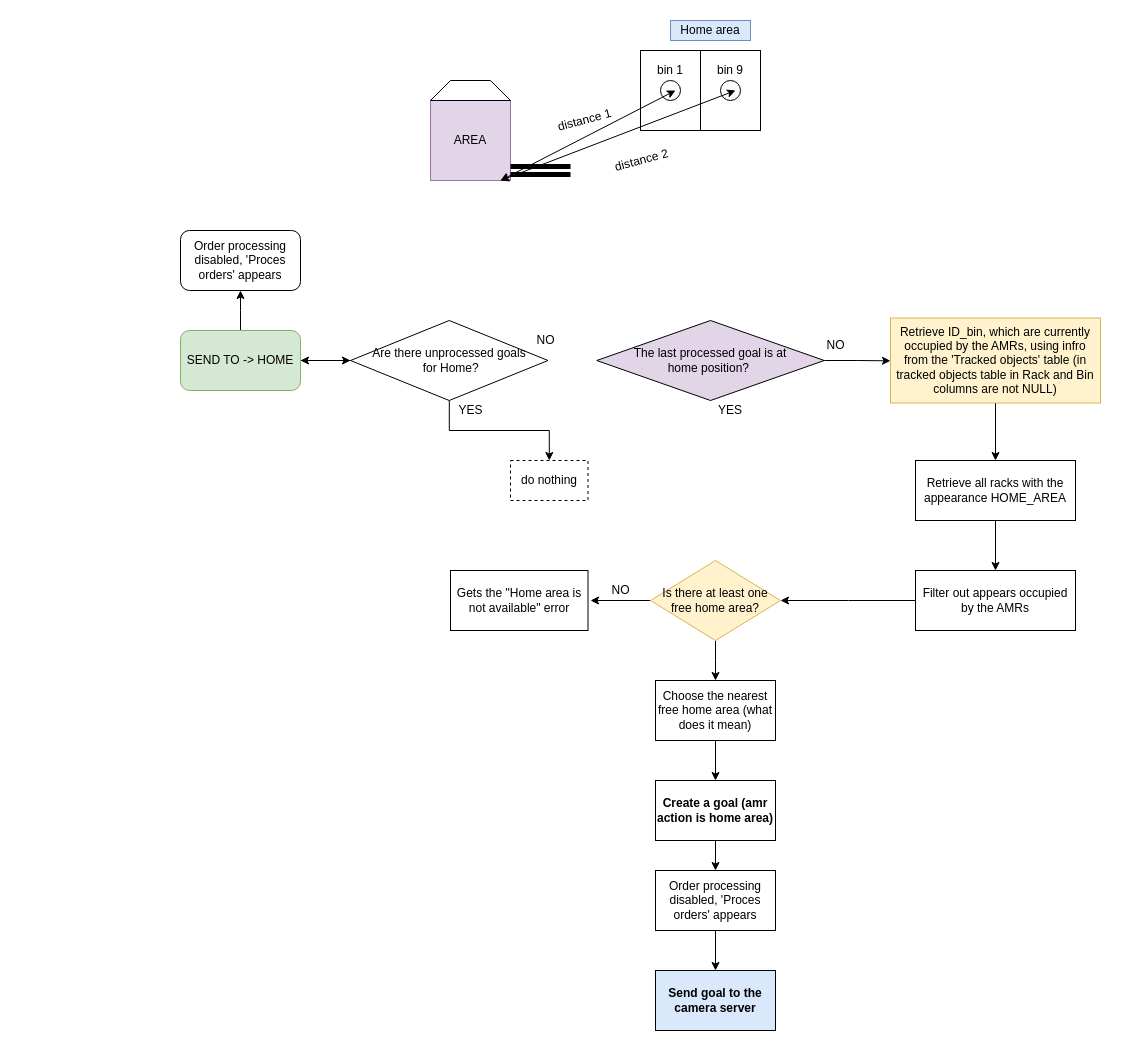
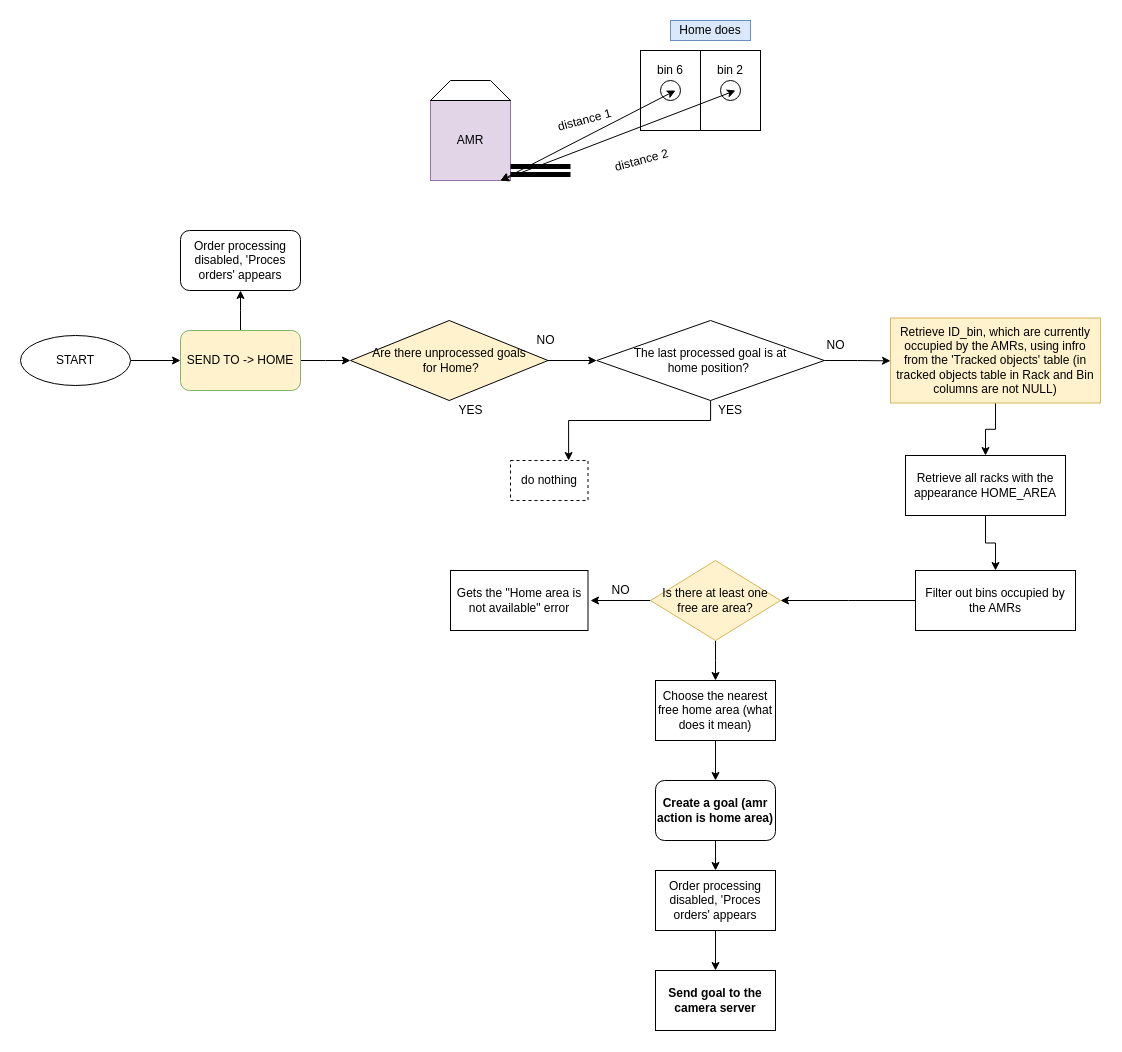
  <mxCell id="0" />
  <mxCell id="1" parent="0" />
  <mxCell id="2" style="edgeStyle=orthogonalEdgeStyle;rounded=0;orthogonalLoop=1;jettySize=auto;html=1;strokeWidth=1;" parent="1" source="4" edge="1"><mxGeometry relative="1" as="geometry"><mxPoint x="350" y="360" as="targetPoint" /></mxGeometry></mxCell>
  <mxCell id="3" style="edgeStyle=orthogonalEdgeStyle;rounded=0;orthogonalLoop=1;jettySize=auto;html=1;strokeWidth=1;" parent="1" source="4" edge="1"><mxGeometry relative="1" as="geometry"><mxPoint x="240" y="290" as="targetPoint" /></mxGeometry></mxCell>
- <mxCell id="4" value="SEND TO -&amp;gt; HOME" style="rounded=1;whiteSpace=wrap;html=1;fillColor=#d5e8d4;strokeColor=#82b366;" parent="1" vertex="1"><mxGeometry x="180" y="330" width="120" height="60" as="geometry" /></mxCell>
+ <mxCell id="4" value="SEND TO -&amp;gt; HOME" style="rounded=1;whiteSpace=wrap;html=1;fillColor=#fff2cc;strokeColor=#82b366;" parent="1" vertex="1"><mxGeometry x="180" y="330" width="120" height="60" as="geometry" /></mxCell>
  <mxCell id="5" value="" style="rounded=0;whiteSpace=wrap;html=1;" parent="1" vertex="1"><mxGeometry x="640" y="50" width="120" height="80" as="geometry" /></mxCell>
  <mxCell id="6" value="" style="endArrow=none;html=1;exitX=0.5;exitY=1;exitDx=0;exitDy=0;" parent="1" source="5" edge="1"><mxGeometry width="50" height="50" relative="1" as="geometry"><mxPoint x="650" y="100" as="sourcePoint" /><mxPoint x="700" y="50" as="targetPoint" /></mxGeometry></mxCell>
- <mxCell id="7" value="bin 1" style="text;html=1;strokeColor=none;fillColor=none;align=center;verticalAlign=middle;whiteSpace=wrap;rounded=0;" parent="1" vertex="1"><mxGeometry x="650" y="60" width="40" height="20" as="geometry" /></mxCell>
- <mxCell id="8" value="bin 9" style="text;html=1;strokeColor=none;fillColor=none;align=center;verticalAlign=middle;whiteSpace=wrap;rounded=0;" parent="1" vertex="1"><mxGeometry x="710" y="60" width="40" height="20" as="geometry" /></mxCell>
- <mxCell id="9" value="Home area" style="text;html=1;strokeColor=#6c8ebf;fillColor=#dae8fc;align=center;verticalAlign=middle;whiteSpace=wrap;rounded=0;" parent="1" vertex="1"><mxGeometry x="670" y="20" width="80" height="20" as="geometry" /></mxCell>
- <mxCell id="10" value="AREA" style="whiteSpace=wrap;html=1;aspect=fixed;fillColor=#e1d5e7;strokeColor=#9673a6;" parent="1" vertex="1"><mxGeometry x="430" y="100" width="80" height="80" as="geometry" /></mxCell>
+ <mxCell id="7" value="bin 6" style="text;html=1;strokeColor=none;fillColor=none;align=center;verticalAlign=middle;whiteSpace=wrap;rounded=0;" parent="1" vertex="1"><mxGeometry x="650" y="60" width="40" height="20" as="geometry" /></mxCell>
+ <mxCell id="8" value="bin 2" style="text;html=1;strokeColor=none;fillColor=none;align=center;verticalAlign=middle;whiteSpace=wrap;rounded=0;" parent="1" vertex="1"><mxGeometry x="710" y="60" width="40" height="20" as="geometry" /></mxCell>
+ <mxCell id="9" value="Home does" style="text;html=1;strokeColor=#6c8ebf;fillColor=#dae8fc;align=center;verticalAlign=middle;whiteSpace=wrap;rounded=0;" parent="1" vertex="1"><mxGeometry x="670" y="20" width="80" height="20" as="geometry" /></mxCell>
+ <mxCell id="10" value="AMR" style="whiteSpace=wrap;html=1;aspect=fixed;fillColor=#e1d5e7;strokeColor=#9673a6;" parent="1" vertex="1"><mxGeometry x="430" y="100" width="80" height="80" as="geometry" /></mxCell>
  <mxCell id="11" value="" style="shape=trapezoid;perimeter=trapezoidPerimeter;whiteSpace=wrap;html=1;fixedSize=1;" parent="1" vertex="1"><mxGeometry x="430" y="80" width="80" height="20" as="geometry" /></mxCell>
  <mxCell id="12" value="" style="shape=link;html=1;strokeWidth=5;" parent="1" edge="1"><mxGeometry width="100" relative="1" as="geometry"><mxPoint x="510" y="170" as="sourcePoint" /><mxPoint x="570" y="170" as="targetPoint" /></mxGeometry></mxCell>
+ <mxCell id="13" style="edgeStyle=orthogonalEdgeStyle;rounded=0;orthogonalLoop=1;jettySize=auto;html=1;strokeWidth=1;" parent="1" source="14" target="4" edge="1"><mxGeometry relative="1" as="geometry" /></mxCell>
+ <mxCell id="14" value="START" style="ellipse;whiteSpace=wrap;html=1;" parent="1" vertex="1"><mxGeometry x="20" y="335" width="110" height="50" as="geometry" /></mxCell>
  <mxCell id="15" value="Order processing disabled, 'Proces orders' appears" style="rounded=1;whiteSpace=wrap;html=1;" parent="1" vertex="1"><mxGeometry x="180" y="230" width="120" height="60" as="geometry" /></mxCell>
- <mxCell id="16" value="" style="edgeStyle=orthogonalEdgeStyle;rounded=0;orthogonalLoop=1;jettySize=auto;html=1;strokeWidth=1;" parent="1" source="18" target="19" edge="1"><mxGeometry relative="1" as="geometry" /></mxCell>
- <mxCell id="17" style="edgeStyle=orthogonalEdgeStyle;rounded=0;orthogonalLoop=1;jettySize=auto;html=1;strokeWidth=1;" parent="1" source="18" target="4" edge="1"><mxGeometry relative="1" as="geometry" /></mxCell>
- <mxCell id="18" value="Are there unprocessed goals&lt;br&gt;&amp;nbsp;for Home?" style="rhombus;whiteSpace=wrap;html=1;rounded=0;" parent="1" vertex="1"><mxGeometry x="350" y="320" width="197.5" height="80" as="geometry" /></mxCell>
+ <mxCell id="17" style="edgeStyle=orthogonalEdgeStyle;rounded=0;orthogonalLoop=1;jettySize=auto;html=1;strokeWidth=1;" parent="1" source="18" target="24" edge="1"><mxGeometry relative="1" as="geometry" /></mxCell>
+ <mxCell id="18" value="Are there unprocessed goals&lt;br&gt;&amp;nbsp;for Home?" style="rhombus;whiteSpace=wrap;html=1;rounded=0;fillColor=#fff2cc;" parent="1" vertex="1"><mxGeometry x="350" y="320" width="197.5" height="80" as="geometry" /></mxCell>
  <mxCell id="19" value="do nothing" style="whiteSpace=wrap;html=1;rounded=0;dashed=1;" parent="1" vertex="1"><mxGeometry x="510" y="460" width="77.5" height="40" as="geometry" /></mxCell>
  <mxCell id="20" value="NO&lt;br&gt;" style="text;html=1;align=center;verticalAlign=middle;resizable=0;points=[];autosize=1;" parent="1" vertex="1"><mxGeometry x="530" y="330" width="30" height="20" as="geometry" /></mxCell>
  <mxCell id="21" value="YES" style="text;html=1;align=center;verticalAlign=middle;resizable=0;points=[];autosize=1;" parent="1" vertex="1"><mxGeometry x="450" y="400" width="40" height="20" as="geometry" /></mxCell>
+ <mxCell id="22" style="edgeStyle=orthogonalEdgeStyle;rounded=0;orthogonalLoop=1;jettySize=auto;html=1;entryX=0.75;entryY=0;entryDx=0;entryDy=0;strokeWidth=1;" parent="1" source="24" target="19" edge="1"><mxGeometry relative="1" as="geometry"><Array as="points"><mxPoint x="710" y="420" /><mxPoint x="568" y="420" /></Array></mxGeometry></mxCell>
  <mxCell id="23" style="edgeStyle=orthogonalEdgeStyle;rounded=0;orthogonalLoop=1;jettySize=auto;html=1;exitX=1;exitY=0.5;exitDx=0;exitDy=0;strokeWidth=1;" parent="1" source="24" edge="1"><mxGeometry relative="1" as="geometry"><mxPoint x="890" y="360.333" as="targetPoint" /></mxGeometry></mxCell>
- <mxCell id="24" value="The last processed goal is at &lt;br&gt;home position?&amp;nbsp;" style="rhombus;whiteSpace=wrap;html=1;rounded=0;fillColor=#e1d5e7;" parent="1" vertex="1"><mxGeometry x="596.25" y="320" width="227.5" height="80" as="geometry" /></mxCell>
+ <mxCell id="24" value="The last processed goal is at &lt;br&gt;home position?&amp;nbsp;" style="rhombus;whiteSpace=wrap;html=1;rounded=0;" parent="1" vertex="1"><mxGeometry x="596.25" y="320" width="227.5" height="80" as="geometry" /></mxCell>
  <mxCell id="25" value="YES" style="text;html=1;strokeColor=none;fillColor=none;align=center;verticalAlign=middle;whiteSpace=wrap;rounded=0;" parent="1" vertex="1"><mxGeometry x="710" y="400" width="40" height="20" as="geometry" /></mxCell>
  <mxCell id="26" style="edgeStyle=orthogonalEdgeStyle;rounded=0;orthogonalLoop=1;jettySize=auto;html=1;strokeWidth=1;" parent="1" source="27" target="29" edge="1"><mxGeometry relative="1" as="geometry" /></mxCell>
  <mxCell id="27" value="Retrieve ID_bin, which are currently occupied by the AMRs, using infro from the 'Tracked objects' table (in tracked objects table in Rack and Bin columns are not NULL)" style="whiteSpace=wrap;html=1;rounded=0;fillColor=#fff2cc;strokeColor=#d6b656;" parent="1" vertex="1"><mxGeometry x="890" y="317.5" width="210" height="85" as="geometry" /></mxCell>
  <mxCell id="28" style="edgeStyle=orthogonalEdgeStyle;rounded=0;orthogonalLoop=1;jettySize=auto;html=1;entryX=0.5;entryY=0;entryDx=0;entryDy=0;strokeWidth=1;" parent="1" source="29" target="31" edge="1"><mxGeometry relative="1" as="geometry" /></mxCell>
- <mxCell id="29" value="Retrieve all racks with the appearance HOME_AREA" style="whiteSpace=wrap;html=1;rounded=0;" parent="1" vertex="1"><mxGeometry x="915" y="460" width="160" height="60" as="geometry" /></mxCell>
+ <mxCell id="29" value="Retrieve all racks with the appearance HOME_AREA" style="whiteSpace=wrap;html=1;rounded=0;" parent="1" vertex="1"><mxGeometry x="905" y="455" width="160" height="60" as="geometry" /></mxCell>
  <mxCell id="30" style="edgeStyle=orthogonalEdgeStyle;rounded=0;orthogonalLoop=1;jettySize=auto;html=1;strokeWidth=1;" parent="1" source="31" edge="1"><mxGeometry relative="1" as="geometry"><mxPoint x="780" y="600" as="targetPoint" /></mxGeometry></mxCell>
- <mxCell id="31" value="Filter out appears occupied by the AMRs" style="whiteSpace=wrap;html=1;rounded=0;" parent="1" vertex="1"><mxGeometry x="915" y="570" width="160" height="60" as="geometry" /></mxCell>
+ <mxCell id="31" value="Filter out bins occupied by the AMRs" style="whiteSpace=wrap;html=1;rounded=0;" parent="1" vertex="1"><mxGeometry x="915" y="570" width="160" height="60" as="geometry" /></mxCell>
  <mxCell id="32" style="edgeStyle=orthogonalEdgeStyle;rounded=0;orthogonalLoop=1;jettySize=auto;html=1;strokeWidth=1;" parent="1" source="34" edge="1"><mxGeometry relative="1" as="geometry"><mxPoint x="590" y="600" as="targetPoint" /></mxGeometry></mxCell>
  <mxCell id="33" style="edgeStyle=orthogonalEdgeStyle;rounded=0;orthogonalLoop=1;jettySize=auto;html=1;strokeWidth=1;" parent="1" source="34" edge="1"><mxGeometry relative="1" as="geometry"><mxPoint x="715" y="680" as="targetPoint" /></mxGeometry></mxCell>
- <mxCell id="34" value="Is there at least one free home area?" style="rhombus;whiteSpace=wrap;html=1;fillColor=#fff2cc;strokeColor=#d6b656;" parent="1" vertex="1"><mxGeometry x="650" y="560" width="130" height="80" as="geometry" /></mxCell>
+ <mxCell id="34" value="Is there at least one free are area?" style="rhombus;whiteSpace=wrap;html=1;fillColor=#fff2cc;strokeColor=#d6b656;" parent="1" vertex="1"><mxGeometry x="650" y="560" width="130" height="80" as="geometry" /></mxCell>
  <mxCell id="35" value="Gets the &quot;Home area is not available&quot; error" style="whiteSpace=wrap;html=1;rounded=0;" parent="1" vertex="1"><mxGeometry x="450" y="570" width="137.5" height="60" as="geometry" /></mxCell>
  <mxCell id="36" value="NO" style="text;html=1;align=center;verticalAlign=middle;resizable=0;points=[];autosize=1;" parent="1" vertex="1"><mxGeometry x="820" y="335" width="30" height="20" as="geometry" /></mxCell>
  <mxCell id="37" value="NO" style="text;html=1;align=center;verticalAlign=middle;resizable=0;points=[];autosize=1;" parent="1" vertex="1"><mxGeometry x="605" y="580" width="30" height="20" as="geometry" /></mxCell>
  <mxCell id="38" style="edgeStyle=orthogonalEdgeStyle;rounded=0;orthogonalLoop=1;jettySize=auto;html=1;strokeWidth=1;" parent="1" source="39" target="50" edge="1"><mxGeometry relative="1" as="geometry"><mxPoint x="715" y="770" as="targetPoint" /></mxGeometry></mxCell>
  <mxCell id="39" value="Choose the nearest free home area (what does it mean)" style="whiteSpace=wrap;html=1;rounded=0;" parent="1" vertex="1"><mxGeometry x="655" y="680" width="120" height="60" as="geometry" /></mxCell>
  <mxCell id="40" value="" style="ellipse;whiteSpace=wrap;html=1;aspect=fixed;" parent="1" vertex="1"><mxGeometry x="660" y="80" width="20" height="20" as="geometry" /></mxCell>
  <mxCell id="41" value="" style="ellipse;whiteSpace=wrap;html=1;aspect=fixed;" parent="1" vertex="1"><mxGeometry x="720" y="80" width="20" height="20" as="geometry" /></mxCell>
- <mxCell id="42" value="Send goal to the camera server" style="rounded=0;whiteSpace=wrap;html=1;fontStyle=1;fillColor=#dae8fc;" parent="1" vertex="1"><mxGeometry x="655" y="970" width="120" height="60" as="geometry" /></mxCell>
+ <mxCell id="42" value="Send goal to the camera server" style="rounded=0;whiteSpace=wrap;html=1;fontStyle=1" parent="1" vertex="1"><mxGeometry x="655" y="970" width="120" height="60" as="geometry" /></mxCell>
  <mxCell id="43" value="" style="endArrow=classic;startArrow=classic;html=1;strokeWidth=1;" parent="1" edge="1"><mxGeometry width="50" height="50" relative="1" as="geometry"><mxPoint x="500" y="180" as="sourcePoint" /><mxPoint x="735" y="90" as="targetPoint" /></mxGeometry></mxCell>
  <mxCell id="44" value="" style="endArrow=classic;startArrow=classic;html=1;strokeWidth=1;" parent="1" edge="1"><mxGeometry width="50" height="50" relative="1" as="geometry"><mxPoint x="500" y="180" as="sourcePoint" /><mxPoint x="675" y="90" as="targetPoint" /></mxGeometry></mxCell>
  <mxCell id="45" value="distance 1" style="text;html=1;strokeColor=none;fillColor=none;align=center;verticalAlign=middle;whiteSpace=wrap;rounded=0;rotation=-15;" parent="1" vertex="1"><mxGeometry x="547.5" y="110" width="72.5" height="20" as="geometry" /></mxCell>
  <mxCell id="46" value="distance 2" style="text;html=1;strokeColor=none;fillColor=none;align=center;verticalAlign=middle;whiteSpace=wrap;rounded=0;rotation=-15;" parent="1" vertex="1"><mxGeometry x="605" y="150" width="72.5" height="20" as="geometry" /></mxCell>
  <mxCell id="47" style="edgeStyle=orthogonalEdgeStyle;rounded=0;orthogonalLoop=1;jettySize=auto;html=1;entryX=0.5;entryY=0;entryDx=0;entryDy=0;strokeWidth=1;" parent="1" source="48" target="42" edge="1"><mxGeometry relative="1" as="geometry" /></mxCell>
  <mxCell id="48" value="Order processing disabled, 'Proces orders' appears" style="whiteSpace=wrap;html=1;rounded=0;" parent="1" vertex="1"><mxGeometry x="655" y="870" width="120" height="60" as="geometry" /></mxCell>
  <mxCell id="49" style="edgeStyle=orthogonalEdgeStyle;rounded=0;orthogonalLoop=1;jettySize=auto;html=1;strokeWidth=1;" parent="1" source="50" target="48" edge="1"><mxGeometry relative="1" as="geometry" /></mxCell>
- <mxCell id="50" value="Create a goal (amr action is home area)" style="rounded=0;whiteSpace=wrap;html=1;fontStyle=1" parent="1" vertex="1"><mxGeometry x="655" y="780" width="120" height="60" as="geometry" /></mxCell>
+ <mxCell id="50" value="Create a goal (amr action is home area)" style="whiteSpace=wrap;html=1;fontStyle=1;rounded=1;" parent="1" vertex="1"><mxGeometry x="655" y="780" width="120" height="60" as="geometry" /></mxCell>
